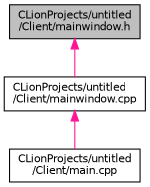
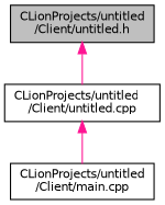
  digraph {
    node [color=black fillcolor=white fontname=Helvetica fontsize=10 shape=record style=filled]
    edge [color=deeppink dir=back fontname=Helvetica fontsize=10 labelfontname=Helvetica labelfontsize=10 style=solid]
-   n1 [fillcolor=grey75 fontcolor=black height=0.2 label="CLionProjects/untitled\l/Client/mainwindow.h" width=0.4]
-   n2 [height=0.2 label="CLionProjects/untitled\l/Client/mainwindow.cpp" width=0.4]
+   n1 [fillcolor=grey75 fontcolor=black height=0.2 label="CLionProjects/untitled\l/Client/untitled.h" width=0.4]
+   n2 [height=0.2 label="CLionProjects/untitled\l/Client/untitled.cpp" width=0.4]
    n3 [height=0.2 label="CLionProjects/untitled\l/Client/main.cpp" width=0.4]
    n1 -> n2
    n2 -> n3
  }
